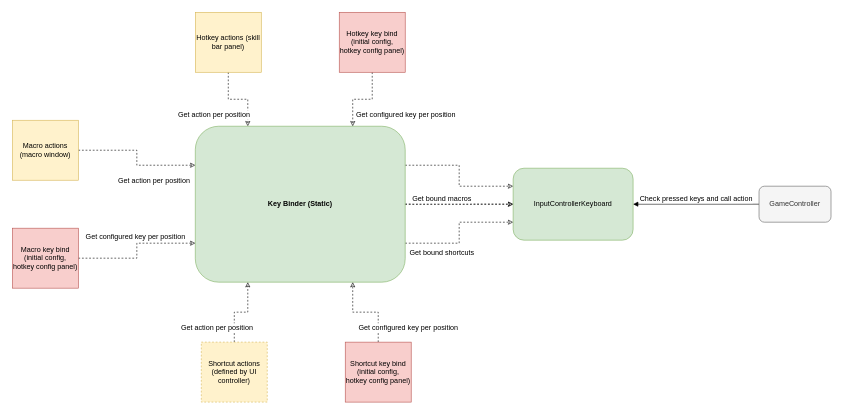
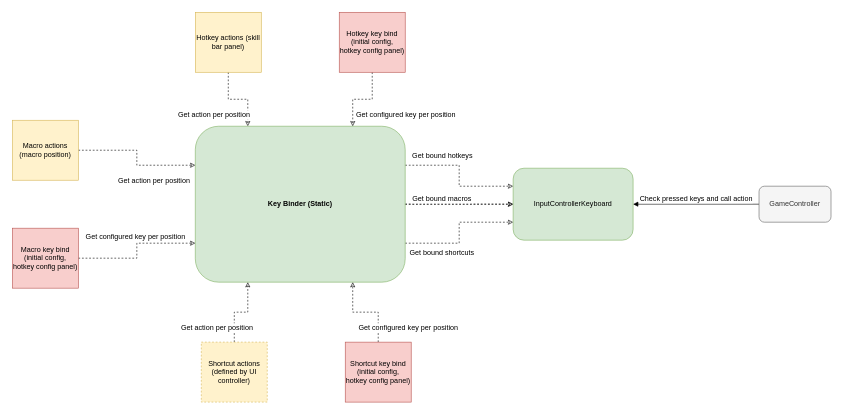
  <mxCell id="0" />
  <mxCell id="1" parent="0" />
  <mxCell id="2" style="edgeStyle=orthogonalEdgeStyle;rounded=0;orthogonalLoop=1;jettySize=auto;html=1;endArrow=classic;endFill=0;dashed=1;entryX=0.25;entryY=0;entryDx=0;entryDy=0;" edge="1" parent="1" source="4" target="14"><mxGeometry relative="1" as="geometry" /></mxCell>
  <mxCell id="3" value="Get action per position" style="text;html=1;resizable=0;points=[];align=center;verticalAlign=middle;labelBackgroundColor=#ffffff;" vertex="1" connectable="0" parent="2"><mxGeometry x="-0.168" y="-1" relative="1" as="geometry"><mxPoint x="-31" y="24" as="offset" /></mxGeometry></mxCell>
  <mxCell id="4" value="Hotkey actions (skill bar panel)" style="rounded=0;whiteSpace=wrap;html=1;horizontal=1;fillColor=#fff2cc;strokeColor=#d6b656;" vertex="1" parent="1"><mxGeometry x="325" y="20" width="110" height="100" as="geometry" /></mxCell>
  <mxCell id="5" style="edgeStyle=orthogonalEdgeStyle;rounded=0;orthogonalLoop=1;jettySize=auto;html=1;entryX=0;entryY=0.25;entryDx=0;entryDy=0;dashed=1;endArrow=classic;endFill=0;" edge="1" parent="1" source="7" target="14"><mxGeometry relative="1" as="geometry" /></mxCell>
  <mxCell id="6" value="Get action per position" style="text;html=1;resizable=0;points=[];align=center;verticalAlign=middle;labelBackgroundColor=#ffffff;" vertex="1" connectable="0" parent="5"><mxGeometry x="-0.29" y="-6" relative="1" as="geometry"><mxPoint x="47" y="44" as="offset" /></mxGeometry></mxCell>
- <mxCell id="7" value="Macro actions&lt;br&gt;(macro window)" style="rounded=0;whiteSpace=wrap;html=1;horizontal=1;fillColor=#fff2cc;strokeColor=#d6b656;" vertex="1" parent="1"><mxGeometry x="20" y="200" width="110" height="100" as="geometry" /></mxCell>
+ <mxCell id="7" value="Macro actions&lt;br&gt;(macro position)" style="rounded=0;whiteSpace=wrap;html=1;horizontal=1;fillColor=#fff2cc;strokeColor=#d6b656;" vertex="1" parent="1"><mxGeometry x="20" y="200" width="110" height="100" as="geometry" /></mxCell>
  <mxCell id="8" style="edgeStyle=orthogonalEdgeStyle;rounded=0;orthogonalLoop=1;jettySize=auto;html=1;dashed=1;endArrow=classic;endFill=0;exitX=1;exitY=0.25;exitDx=0;exitDy=0;entryX=0;entryY=0.25;entryDx=0;entryDy=0;" edge="1" parent="1" source="14" target="27"><mxGeometry relative="1" as="geometry" /></mxCell>
  <mxCell id="9" style="edgeStyle=orthogonalEdgeStyle;rounded=0;orthogonalLoop=1;jettySize=auto;html=1;entryX=0;entryY=0.5;entryDx=0;entryDy=0;dashed=1;endArrow=classic;endFill=0;" edge="1" parent="1" source="14" target="27"><mxGeometry relative="1" as="geometry" /></mxCell>
  <mxCell id="10" style="edgeStyle=orthogonalEdgeStyle;rounded=0;orthogonalLoop=1;jettySize=auto;html=1;dashed=1;endArrow=classic;endFill=0;" edge="1" parent="1" source="14" target="27"><mxGeometry relative="1" as="geometry" /></mxCell>
  <mxCell id="11" value="Get bound macros" style="text;html=1;resizable=0;points=[];align=center;verticalAlign=middle;labelBackgroundColor=#ffffff;" vertex="1" connectable="0" parent="10"><mxGeometry x="-0.711" y="1" relative="1" as="geometry"><mxPoint x="34" y="-9" as="offset" /></mxGeometry></mxCell>
  <mxCell id="12" style="edgeStyle=orthogonalEdgeStyle;rounded=0;orthogonalLoop=1;jettySize=auto;html=1;entryX=0;entryY=0.75;entryDx=0;entryDy=0;dashed=1;endArrow=classic;endFill=0;exitX=1;exitY=0.75;exitDx=0;exitDy=0;" edge="1" parent="1" source="14" target="27"><mxGeometry relative="1" as="geometry" /></mxCell>
  <mxCell id="13" value="Get bound shortcuts" style="text;html=1;resizable=0;points=[];align=center;verticalAlign=middle;labelBackgroundColor=#ffffff;" vertex="1" connectable="0" parent="12"><mxGeometry x="-0.73" y="-1" relative="1" as="geometry"><mxPoint x="31" y="14" as="offset" /></mxGeometry></mxCell>
  <mxCell id="14" value="Key Binder (Static)" style="rounded=1;whiteSpace=wrap;html=1;fillColor=#d5e8d4;strokeColor=#82b366;fontStyle=1" vertex="1" parent="1"><mxGeometry x="325" y="210" width="350" height="260" as="geometry" /></mxCell>
  <mxCell id="15" style="edgeStyle=orthogonalEdgeStyle;rounded=0;orthogonalLoop=1;jettySize=auto;html=1;entryX=0.75;entryY=0;entryDx=0;entryDy=0;dashed=1;endArrow=classic;endFill=0;" edge="1" parent="1" source="17" target="14"><mxGeometry relative="1" as="geometry" /></mxCell>
  <mxCell id="16" value="Get configured key per position" style="text;html=1;resizable=0;points=[];align=center;verticalAlign=middle;labelBackgroundColor=#ffffff;" vertex="1" connectable="0" parent="15"><mxGeometry x="0.107" y="1" relative="1" as="geometry"><mxPoint x="78" y="24" as="offset" /></mxGeometry></mxCell>
  <mxCell id="17" value="Hotkey key bind (initial config, hotkey config panel)" style="rounded=0;whiteSpace=wrap;html=1;horizontal=1;fillColor=#f8cecc;strokeColor=#b85450;" vertex="1" parent="1"><mxGeometry x="565" y="20" width="110" height="100" as="geometry" /></mxCell>
  <mxCell id="18" style="edgeStyle=orthogonalEdgeStyle;rounded=0;orthogonalLoop=1;jettySize=auto;html=1;entryX=0;entryY=0.75;entryDx=0;entryDy=0;dashed=1;endArrow=classic;endFill=0;" edge="1" parent="1" source="20" target="14"><mxGeometry relative="1" as="geometry" /></mxCell>
  <mxCell id="19" value="Get configured key per position" style="text;html=1;resizable=0;points=[];align=center;verticalAlign=middle;labelBackgroundColor=#ffffff;" vertex="1" connectable="0" parent="18"><mxGeometry x="-0.063" y="49" relative="1" as="geometry"><mxPoint x="46" y="-30" as="offset" /></mxGeometry></mxCell>
  <mxCell id="20" value="Macro key bind (initial config, hotkey config panel)" style="rounded=0;whiteSpace=wrap;html=1;horizontal=1;fillColor=#f8cecc;strokeColor=#b85450;" vertex="1" parent="1"><mxGeometry x="20" y="380" width="110" height="100" as="geometry" /></mxCell>
  <mxCell id="21" style="edgeStyle=orthogonalEdgeStyle;rounded=0;orthogonalLoop=1;jettySize=auto;html=1;endArrow=classic;endFill=0;dashed=1;entryX=0.25;entryY=1;entryDx=0;entryDy=0;" edge="1" parent="1" source="23" target="14"><mxGeometry relative="1" as="geometry"><mxPoint x="423" y="800" as="targetPoint" /></mxGeometry></mxCell>
  <mxCell id="22" value="Get action per position" style="text;html=1;resizable=0;points=[];align=center;verticalAlign=middle;labelBackgroundColor=#ffffff;" vertex="1" connectable="0" parent="21"><mxGeometry x="-0.168" y="-1" relative="1" as="geometry"><mxPoint x="-31" y="24" as="offset" /></mxGeometry></mxCell>
  <mxCell id="23" value="Shortcut actions&lt;br&gt;(defined by UI controller)" style="rounded=0;whiteSpace=wrap;html=1;horizontal=1;fillColor=#fff2cc;strokeColor=#d6b656;dashed=1;" vertex="1" parent="1"><mxGeometry x="335" y="570" width="110" height="100" as="geometry" /></mxCell>
  <mxCell id="24" style="edgeStyle=orthogonalEdgeStyle;rounded=0;orthogonalLoop=1;jettySize=auto;html=1;entryX=0.75;entryY=1;entryDx=0;entryDy=0;dashed=1;endArrow=classic;endFill=0;" edge="1" parent="1" source="26" target="14"><mxGeometry relative="1" as="geometry"><mxPoint x="598" y="800" as="targetPoint" /></mxGeometry></mxCell>
  <mxCell id="25" value="Get configured key per position" style="text;html=1;resizable=0;points=[];align=center;verticalAlign=middle;labelBackgroundColor=#ffffff;" vertex="1" connectable="0" parent="24"><mxGeometry x="0.107" y="1" relative="1" as="geometry"><mxPoint x="78" y="24" as="offset" /></mxGeometry></mxCell>
  <mxCell id="26" value="Shortcut key bind (initial config, hotkey config panel)" style="rounded=0;whiteSpace=wrap;html=1;horizontal=1;fillColor=#f8cecc;strokeColor=#b85450;" vertex="1" parent="1"><mxGeometry x="575" y="570" width="110" height="100" as="geometry" /></mxCell>
  <mxCell id="27" value="InputControllerKeyboard" style="rounded=1;whiteSpace=wrap;html=1;fillColor=#d5e8d4;strokeColor=#82b366;" vertex="1" parent="1"><mxGeometry x="855" y="280" width="200" height="120" as="geometry" /></mxCell>
+ <mxCell id="28" value="Get bound hotkeys" style="text;html=1;resizable=0;points=[];autosize=1;align=left;verticalAlign=top;spacingTop=-4;" vertex="1" parent="1"><mxGeometry x="685" y="250" width="120" height="20" as="geometry" /></mxCell>
  <mxCell id="29" style="edgeStyle=orthogonalEdgeStyle;rounded=0;orthogonalLoop=1;jettySize=auto;html=1;endArrow=block;endFill=1;" edge="1" parent="1" source="31" target="27"><mxGeometry relative="1" as="geometry" /></mxCell>
  <mxCell id="30" value="Check pressed keys and call action" style="text;html=1;resizable=0;points=[];align=center;verticalAlign=middle;labelBackgroundColor=#ffffff;" vertex="1" connectable="0" parent="29"><mxGeometry x="0.185" y="2" relative="1" as="geometry"><mxPoint x="18" y="-12" as="offset" /></mxGeometry></mxCell>
  <mxCell id="31" value="GameController" style="rounded=1;whiteSpace=wrap;html=1;fillColor=#f5f5f5;strokeColor=#666666;fontColor=#333333;" vertex="1" parent="1"><mxGeometry x="1265" y="310" width="120" height="60" as="geometry" /></mxCell>
